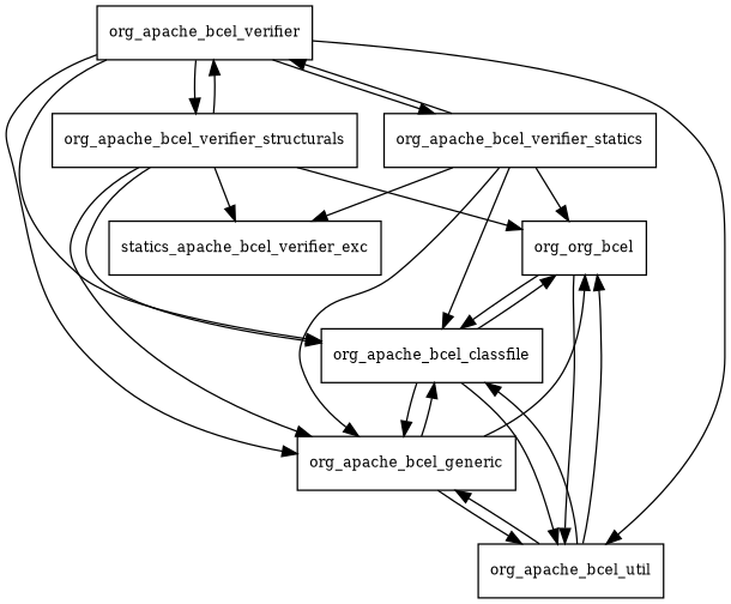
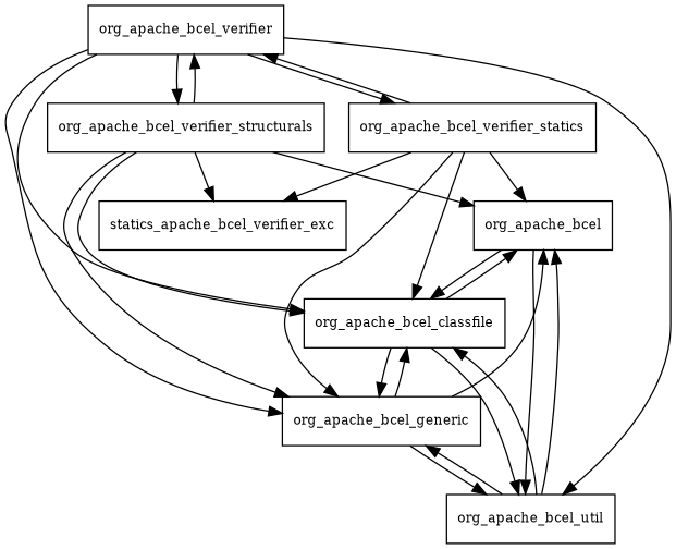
  digraph {
    node [fontsize=10.0 shape=box]
-   org_apache_bcel [label=org_org_bcel]
+   org_apache_bcel
    org_apache_bcel_classfile
    org_apache_bcel_util
    org_apache_bcel_generic
    org_apache_bcel_verifier
    org_apache_bcel_verifier_statics
    org_apache_bcel_verifier_structurals
    n8 [label=statics_apache_bcel_verifier_exc]
    org_apache_bcel -> org_apache_bcel_classfile
    org_apache_bcel -> org_apache_bcel_util
    org_apache_bcel_classfile -> org_apache_bcel
    org_apache_bcel_classfile -> org_apache_bcel_util
    org_apache_bcel_classfile -> org_apache_bcel_generic
    org_apache_bcel_util -> org_apache_bcel
    org_apache_bcel_util -> org_apache_bcel_classfile
    org_apache_bcel_util -> org_apache_bcel_generic
    org_apache_bcel_generic -> org_apache_bcel
    org_apache_bcel_generic -> org_apache_bcel_classfile
    org_apache_bcel_generic -> org_apache_bcel_util
    org_apache_bcel_verifier -> org_apache_bcel_classfile
    org_apache_bcel_verifier -> org_apache_bcel_util
    org_apache_bcel_verifier -> org_apache_bcel_generic
    org_apache_bcel_verifier -> org_apache_bcel_verifier_statics
    org_apache_bcel_verifier -> org_apache_bcel_verifier_structurals
    org_apache_bcel_verifier_statics -> org_apache_bcel
    org_apache_bcel_verifier_statics -> org_apache_bcel_classfile
    org_apache_bcel_verifier_statics -> org_apache_bcel_generic
    org_apache_bcel_verifier_statics -> org_apache_bcel_verifier
    org_apache_bcel_verifier_statics -> n8
    org_apache_bcel_verifier_structurals -> org_apache_bcel
    org_apache_bcel_verifier_structurals -> org_apache_bcel_classfile
    org_apache_bcel_verifier_structurals -> org_apache_bcel_generic
    org_apache_bcel_verifier_structurals -> org_apache_bcel_verifier
    org_apache_bcel_verifier_structurals -> n8
  }
